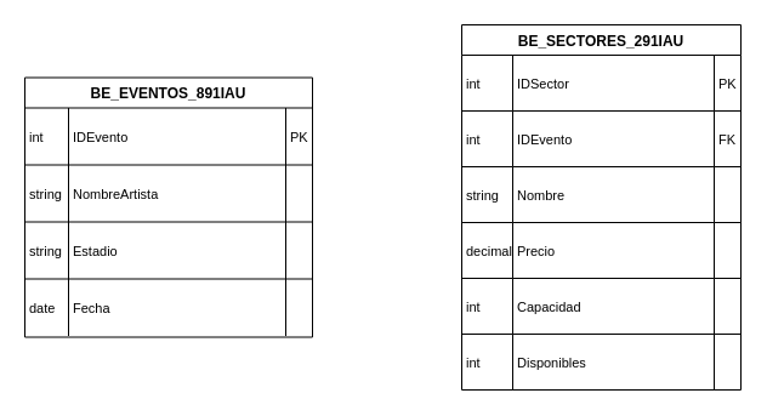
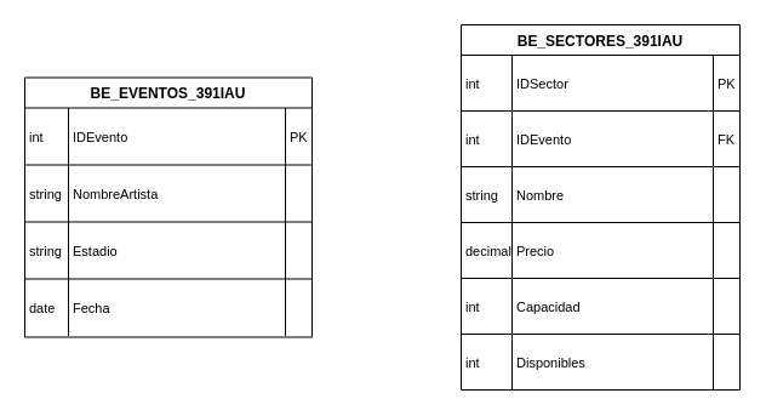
  <mxCell id="0" />
  <mxCell id="1" parent="0" />
- <mxCell id="2" value="BE_EVENTOS_891IAU" style="shape=table;startSize=25;container=1;collapsible=0;childLayout=tableLayout;fixedRows=1;rowLines=1;fontStyle=1;align=center;resizeLast=1;" vertex="1" parent="1"><mxGeometry x="20" y="63.5" width="237" height="214" as="geometry" /></mxCell>
+ <mxCell id="2" value="BE_EVENTOS_391IAU" style="shape=table;startSize=25;container=1;collapsible=0;childLayout=tableLayout;fixedRows=1;rowLines=1;fontStyle=1;align=center;resizeLast=1;" vertex="1" parent="1"><mxGeometry x="20" y="63.5" width="237" height="214" as="geometry" /></mxCell>
  <mxCell id="3" style="shape=tableRow;horizontal=0;startSize=0;swimlaneHead=0;swimlaneBody=0;fillColor=none;collapsible=0;dropTarget=0;points=[[0,0.5],[1,0.5]];portConstraint=eastwest;top=0;left=0;right=0;bottom=0;" vertex="1" parent="2"><mxGeometry y="25" width="237" height="47" as="geometry" /></mxCell>
  <mxCell id="4" value="int" style="shape=partialRectangle;connectable=0;fillColor=none;top=0;left=0;bottom=0;right=0;align=left;spacingLeft=2;overflow=hidden;fontSize=11;" vertex="1" parent="3"><mxGeometry width="36" height="47" as="geometry"><mxRectangle width="36" height="47" as="alternateBounds" /></mxGeometry></mxCell>
  <mxCell id="5" value="IDEvento" style="shape=partialRectangle;connectable=0;fillColor=none;top=0;left=0;bottom=0;right=0;align=left;spacingLeft=2;overflow=hidden;fontSize=11;" vertex="1" parent="3"><mxGeometry x="36" width="179" height="47" as="geometry"><mxRectangle width="179" height="47" as="alternateBounds" /></mxGeometry></mxCell>
  <mxCell id="6" value="PK" style="shape=partialRectangle;connectable=0;fillColor=none;top=0;left=0;bottom=0;right=0;align=left;spacingLeft=2;overflow=hidden;fontSize=11;" vertex="1" parent="3"><mxGeometry x="215" width="22" height="47" as="geometry"><mxRectangle width="22" height="47" as="alternateBounds" /></mxGeometry></mxCell>
  <mxCell id="7" style="shape=tableRow;horizontal=0;startSize=0;swimlaneHead=0;swimlaneBody=0;fillColor=none;collapsible=0;dropTarget=0;points=[[0,0.5],[1,0.5]];portConstraint=eastwest;top=0;left=0;right=0;bottom=0;" vertex="1" parent="2"><mxGeometry y="72" width="237" height="47" as="geometry" /></mxCell>
  <mxCell id="8" value="string" style="shape=partialRectangle;connectable=0;fillColor=none;top=0;left=0;bottom=0;right=0;align=left;spacingLeft=2;overflow=hidden;fontSize=11;" vertex="1" parent="7"><mxGeometry width="36" height="47" as="geometry"><mxRectangle width="36" height="47" as="alternateBounds" /></mxGeometry></mxCell>
  <mxCell id="9" value="NombreArtista" style="shape=partialRectangle;connectable=0;fillColor=none;top=0;left=0;bottom=0;right=0;align=left;spacingLeft=2;overflow=hidden;fontSize=11;" vertex="1" parent="7"><mxGeometry x="36" width="179" height="47" as="geometry"><mxRectangle width="179" height="47" as="alternateBounds" /></mxGeometry></mxCell>
  <mxCell id="10" value="" style="shape=partialRectangle;connectable=0;fillColor=none;top=0;left=0;bottom=0;right=0;align=left;spacingLeft=2;overflow=hidden;fontSize=11;" vertex="1" parent="7"><mxGeometry x="215" width="22" height="47" as="geometry"><mxRectangle width="22" height="47" as="alternateBounds" /></mxGeometry></mxCell>
  <mxCell id="11" style="shape=tableRow;horizontal=0;startSize=0;swimlaneHead=0;swimlaneBody=0;fillColor=none;collapsible=0;dropTarget=0;points=[[0,0.5],[1,0.5]];portConstraint=eastwest;top=0;left=0;right=0;bottom=0;" vertex="1" parent="2"><mxGeometry y="119" width="237" height="47" as="geometry" /></mxCell>
  <mxCell id="12" value="string" style="shape=partialRectangle;connectable=0;fillColor=none;top=0;left=0;bottom=0;right=0;align=left;spacingLeft=2;overflow=hidden;fontSize=11;" vertex="1" parent="11"><mxGeometry width="36" height="47" as="geometry"><mxRectangle width="36" height="47" as="alternateBounds" /></mxGeometry></mxCell>
  <mxCell id="13" value="Estadio" style="shape=partialRectangle;connectable=0;fillColor=none;top=0;left=0;bottom=0;right=0;align=left;spacingLeft=2;overflow=hidden;fontSize=11;" vertex="1" parent="11"><mxGeometry x="36" width="179" height="47" as="geometry"><mxRectangle width="179" height="47" as="alternateBounds" /></mxGeometry></mxCell>
  <mxCell id="14" value="" style="shape=partialRectangle;connectable=0;fillColor=none;top=0;left=0;bottom=0;right=0;align=left;spacingLeft=2;overflow=hidden;fontSize=11;" vertex="1" parent="11"><mxGeometry x="215" width="22" height="47" as="geometry"><mxRectangle width="22" height="47" as="alternateBounds" /></mxGeometry></mxCell>
  <mxCell id="15" style="shape=tableRow;horizontal=0;startSize=0;swimlaneHead=0;swimlaneBody=0;fillColor=none;collapsible=0;dropTarget=0;points=[[0,0.5],[1,0.5]];portConstraint=eastwest;top=0;left=0;right=0;bottom=0;" vertex="1" parent="2"><mxGeometry y="166" width="237" height="47" as="geometry" /></mxCell>
  <mxCell id="16" value="date" style="shape=partialRectangle;connectable=0;fillColor=none;top=0;left=0;bottom=0;right=0;align=left;spacingLeft=2;overflow=hidden;fontSize=11;" vertex="1" parent="15"><mxGeometry width="36" height="47" as="geometry"><mxRectangle width="36" height="47" as="alternateBounds" /></mxGeometry></mxCell>
  <mxCell id="17" value="Fecha" style="shape=partialRectangle;connectable=0;fillColor=none;top=0;left=0;bottom=0;right=0;align=left;spacingLeft=2;overflow=hidden;fontSize=11;" vertex="1" parent="15"><mxGeometry x="36" width="179" height="47" as="geometry"><mxRectangle width="179" height="47" as="alternateBounds" /></mxGeometry></mxCell>
  <mxCell id="18" value="" style="shape=partialRectangle;connectable=0;fillColor=none;top=0;left=0;bottom=0;right=0;align=left;spacingLeft=2;overflow=hidden;fontSize=11;" vertex="1" parent="15"><mxGeometry x="215" width="22" height="47" as="geometry"><mxRectangle width="22" height="47" as="alternateBounds" /></mxGeometry></mxCell>
- <mxCell id="19" value="BE_SECTORES_291IAU" style="shape=table;startSize=25;container=1;collapsible=0;childLayout=tableLayout;fixedRows=1;rowLines=1;fontStyle=1;align=center;resizeLast=1;" vertex="1" parent="1"><mxGeometry x="380" y="20" width="230" height="301" as="geometry" /></mxCell>
+ <mxCell id="19" value="BE_SECTORES_391IAU" style="shape=table;startSize=25;container=1;collapsible=0;childLayout=tableLayout;fixedRows=1;rowLines=1;fontStyle=1;align=center;resizeLast=1;" vertex="1" parent="1"><mxGeometry x="380" y="20" width="230" height="301" as="geometry" /></mxCell>
  <mxCell id="20" style="shape=tableRow;horizontal=0;startSize=0;swimlaneHead=0;swimlaneBody=0;fillColor=none;collapsible=0;dropTarget=0;points=[[0,0.5],[1,0.5]];portConstraint=eastwest;top=0;left=0;right=0;bottom=0;" vertex="1" parent="19"><mxGeometry y="25" width="230" height="46" as="geometry" /></mxCell>
  <mxCell id="21" value="int" style="shape=partialRectangle;connectable=0;fillColor=none;top=0;left=0;bottom=0;right=0;align=left;spacingLeft=2;overflow=hidden;fontSize=11;" vertex="1" parent="20"><mxGeometry width="42" height="46" as="geometry"><mxRectangle width="42" height="46" as="alternateBounds" /></mxGeometry></mxCell>
  <mxCell id="22" value="IDSector" style="shape=partialRectangle;connectable=0;fillColor=none;top=0;left=0;bottom=0;right=0;align=left;spacingLeft=2;overflow=hidden;fontSize=11;" vertex="1" parent="20"><mxGeometry x="42" width="166" height="46" as="geometry"><mxRectangle width="166" height="46" as="alternateBounds" /></mxGeometry></mxCell>
  <mxCell id="23" value="PK" style="shape=partialRectangle;connectable=0;fillColor=none;top=0;left=0;bottom=0;right=0;align=left;spacingLeft=2;overflow=hidden;fontSize=11;" vertex="1" parent="20"><mxGeometry x="208" width="22" height="46" as="geometry"><mxRectangle width="22" height="46" as="alternateBounds" /></mxGeometry></mxCell>
  <mxCell id="24" style="shape=tableRow;horizontal=0;startSize=0;swimlaneHead=0;swimlaneBody=0;fillColor=none;collapsible=0;dropTarget=0;points=[[0,0.5],[1,0.5]];portConstraint=eastwest;top=0;left=0;right=0;bottom=0;" vertex="1" parent="19"><mxGeometry y="71" width="230" height="46" as="geometry" /></mxCell>
  <mxCell id="25" value="int" style="shape=partialRectangle;connectable=0;fillColor=none;top=0;left=0;bottom=0;right=0;align=left;spacingLeft=2;overflow=hidden;fontSize=11;" vertex="1" parent="24"><mxGeometry width="42" height="46" as="geometry"><mxRectangle width="42" height="46" as="alternateBounds" /></mxGeometry></mxCell>
  <mxCell id="26" value="IDEvento" style="shape=partialRectangle;connectable=0;fillColor=none;top=0;left=0;bottom=0;right=0;align=left;spacingLeft=2;overflow=hidden;fontSize=11;" vertex="1" parent="24"><mxGeometry x="42" width="166" height="46" as="geometry"><mxRectangle width="166" height="46" as="alternateBounds" /></mxGeometry></mxCell>
  <mxCell id="27" value="FK" style="shape=partialRectangle;connectable=0;fillColor=none;top=0;left=0;bottom=0;right=0;align=left;spacingLeft=2;overflow=hidden;fontSize=11;" vertex="1" parent="24"><mxGeometry x="208" width="22" height="46" as="geometry"><mxRectangle width="22" height="46" as="alternateBounds" /></mxGeometry></mxCell>
  <mxCell id="28" style="shape=tableRow;horizontal=0;startSize=0;swimlaneHead=0;swimlaneBody=0;fillColor=none;collapsible=0;dropTarget=0;points=[[0,0.5],[1,0.5]];portConstraint=eastwest;top=0;left=0;right=0;bottom=0;" vertex="1" parent="19"><mxGeometry y="117" width="230" height="46" as="geometry" /></mxCell>
  <mxCell id="29" value="string" style="shape=partialRectangle;connectable=0;fillColor=none;top=0;left=0;bottom=0;right=0;align=left;spacingLeft=2;overflow=hidden;fontSize=11;" vertex="1" parent="28"><mxGeometry width="42" height="46" as="geometry"><mxRectangle width="42" height="46" as="alternateBounds" /></mxGeometry></mxCell>
  <mxCell id="30" value="Nombre" style="shape=partialRectangle;connectable=0;fillColor=none;top=0;left=0;bottom=0;right=0;align=left;spacingLeft=2;overflow=hidden;fontSize=11;" vertex="1" parent="28"><mxGeometry x="42" width="166" height="46" as="geometry"><mxRectangle width="166" height="46" as="alternateBounds" /></mxGeometry></mxCell>
  <mxCell id="31" value="" style="shape=partialRectangle;connectable=0;fillColor=none;top=0;left=0;bottom=0;right=0;align=left;spacingLeft=2;overflow=hidden;fontSize=11;" vertex="1" parent="28"><mxGeometry x="208" width="22" height="46" as="geometry"><mxRectangle width="22" height="46" as="alternateBounds" /></mxGeometry></mxCell>
  <mxCell id="32" style="shape=tableRow;horizontal=0;startSize=0;swimlaneHead=0;swimlaneBody=0;fillColor=none;collapsible=0;dropTarget=0;points=[[0,0.5],[1,0.5]];portConstraint=eastwest;top=0;left=0;right=0;bottom=0;" vertex="1" parent="19"><mxGeometry y="163" width="230" height="46" as="geometry" /></mxCell>
  <mxCell id="33" value="decimal" style="shape=partialRectangle;connectable=0;fillColor=none;top=0;left=0;bottom=0;right=0;align=left;spacingLeft=2;overflow=hidden;fontSize=11;" vertex="1" parent="32"><mxGeometry width="42" height="46" as="geometry"><mxRectangle width="42" height="46" as="alternateBounds" /></mxGeometry></mxCell>
  <mxCell id="34" value="Precio" style="shape=partialRectangle;connectable=0;fillColor=none;top=0;left=0;bottom=0;right=0;align=left;spacingLeft=2;overflow=hidden;fontSize=11;" vertex="1" parent="32"><mxGeometry x="42" width="166" height="46" as="geometry"><mxRectangle width="166" height="46" as="alternateBounds" /></mxGeometry></mxCell>
  <mxCell id="35" value="" style="shape=partialRectangle;connectable=0;fillColor=none;top=0;left=0;bottom=0;right=0;align=left;spacingLeft=2;overflow=hidden;fontSize=11;" vertex="1" parent="32"><mxGeometry x="208" width="22" height="46" as="geometry"><mxRectangle width="22" height="46" as="alternateBounds" /></mxGeometry></mxCell>
  <mxCell id="36" style="shape=tableRow;horizontal=0;startSize=0;swimlaneHead=0;swimlaneBody=0;fillColor=none;collapsible=0;dropTarget=0;points=[[0,0.5],[1,0.5]];portConstraint=eastwest;top=0;left=0;right=0;bottom=0;" vertex="1" parent="19"><mxGeometry y="209" width="230" height="46" as="geometry" /></mxCell>
  <mxCell id="37" value="int" style="shape=partialRectangle;connectable=0;fillColor=none;top=0;left=0;bottom=0;right=0;align=left;spacingLeft=2;overflow=hidden;fontSize=11;" vertex="1" parent="36"><mxGeometry width="42" height="46" as="geometry"><mxRectangle width="42" height="46" as="alternateBounds" /></mxGeometry></mxCell>
  <mxCell id="38" value="Capacidad" style="shape=partialRectangle;connectable=0;fillColor=none;top=0;left=0;bottom=0;right=0;align=left;spacingLeft=2;overflow=hidden;fontSize=11;" vertex="1" parent="36"><mxGeometry x="42" width="166" height="46" as="geometry"><mxRectangle width="166" height="46" as="alternateBounds" /></mxGeometry></mxCell>
  <mxCell id="39" value="" style="shape=partialRectangle;connectable=0;fillColor=none;top=0;left=0;bottom=0;right=0;align=left;spacingLeft=2;overflow=hidden;fontSize=11;" vertex="1" parent="36"><mxGeometry x="208" width="22" height="46" as="geometry"><mxRectangle width="22" height="46" as="alternateBounds" /></mxGeometry></mxCell>
  <mxCell id="40" style="shape=tableRow;horizontal=0;startSize=0;swimlaneHead=0;swimlaneBody=0;fillColor=none;collapsible=0;dropTarget=0;points=[[0,0.5],[1,0.5]];portConstraint=eastwest;top=0;left=0;right=0;bottom=0;" vertex="1" parent="19"><mxGeometry y="255" width="230" height="46" as="geometry" /></mxCell>
  <mxCell id="41" value="int" style="shape=partialRectangle;connectable=0;fillColor=none;top=0;left=0;bottom=0;right=0;align=left;spacingLeft=2;overflow=hidden;fontSize=11;" vertex="1" parent="40"><mxGeometry width="42" height="46" as="geometry"><mxRectangle width="42" height="46" as="alternateBounds" /></mxGeometry></mxCell>
  <mxCell id="42" value="Disponibles" style="shape=partialRectangle;connectable=0;fillColor=none;top=0;left=0;bottom=0;right=0;align=left;spacingLeft=2;overflow=hidden;fontSize=11;" vertex="1" parent="40"><mxGeometry x="42" width="166" height="46" as="geometry"><mxRectangle width="166" height="46" as="alternateBounds" /></mxGeometry></mxCell>
  <mxCell id="43" value="" style="shape=partialRectangle;connectable=0;fillColor=none;top=0;left=0;bottom=0;right=0;align=left;spacingLeft=2;overflow=hidden;fontSize=11;" vertex="1" parent="40"><mxGeometry x="208" width="22" height="46" as="geometry"><mxRectangle width="22" height="46" as="alternateBounds" /></mxGeometry></mxCell>
